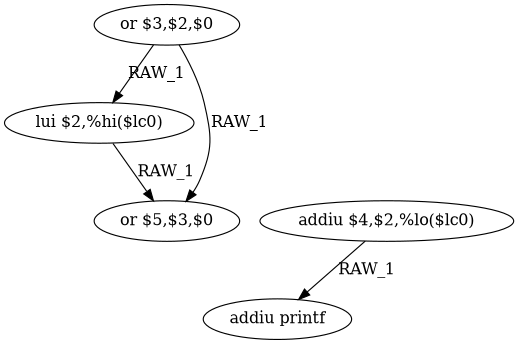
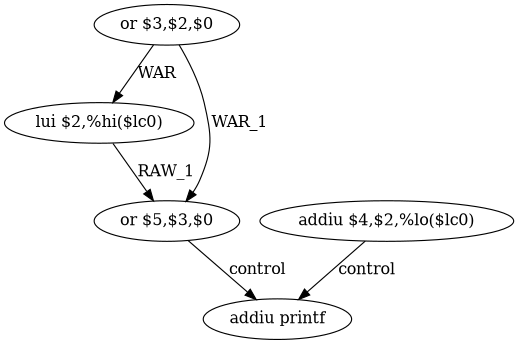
  digraph {
    node [shape=ellipse]
    n1 [label="or $3,$2,$0"]
    n2 [label="lui $2,%hi($lc0)"]
    n3 [label="or $5,$3,$0"]
    n4 [label="addiu printf"]
    n5 [label="addiu $4,$2,%lo($lc0)"]
-   n1 -> n2 [label=RAW_1]
-   n1 -> n3 [label=RAW_1]
+   n1 -> n2 [label=WAR]
+   n1 -> n3 [label=WAR_1]
    n2 -> n3 [label=RAW_1]
-   n5 -> n4 [label=RAW_1]
+   n3 -> n4 [label=control]
+   n5 -> n4 [label=control]
  }
